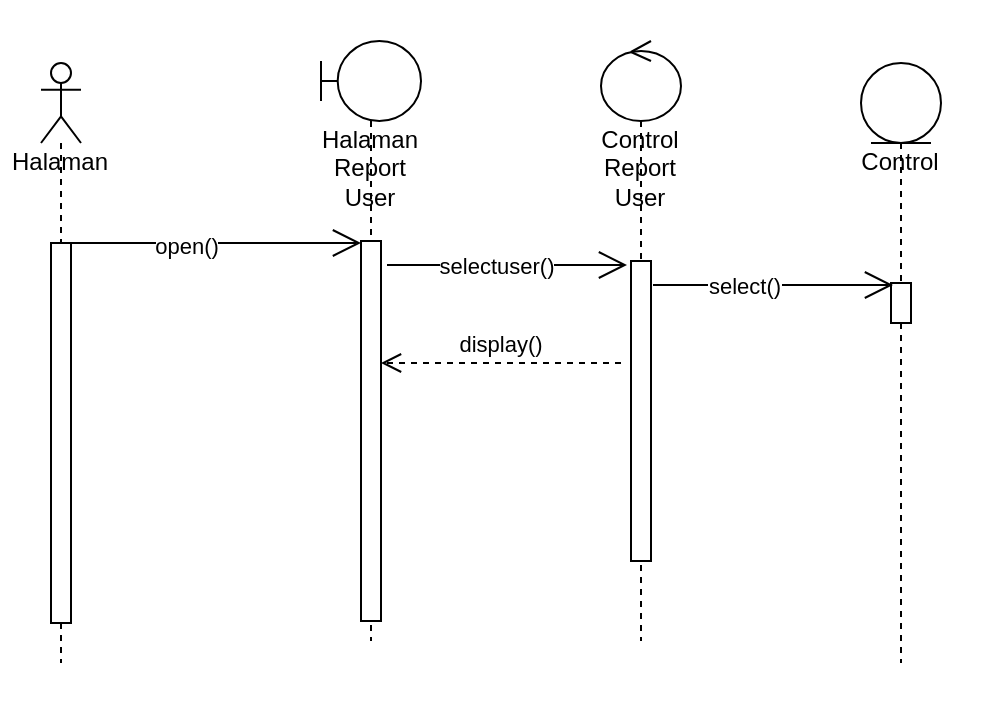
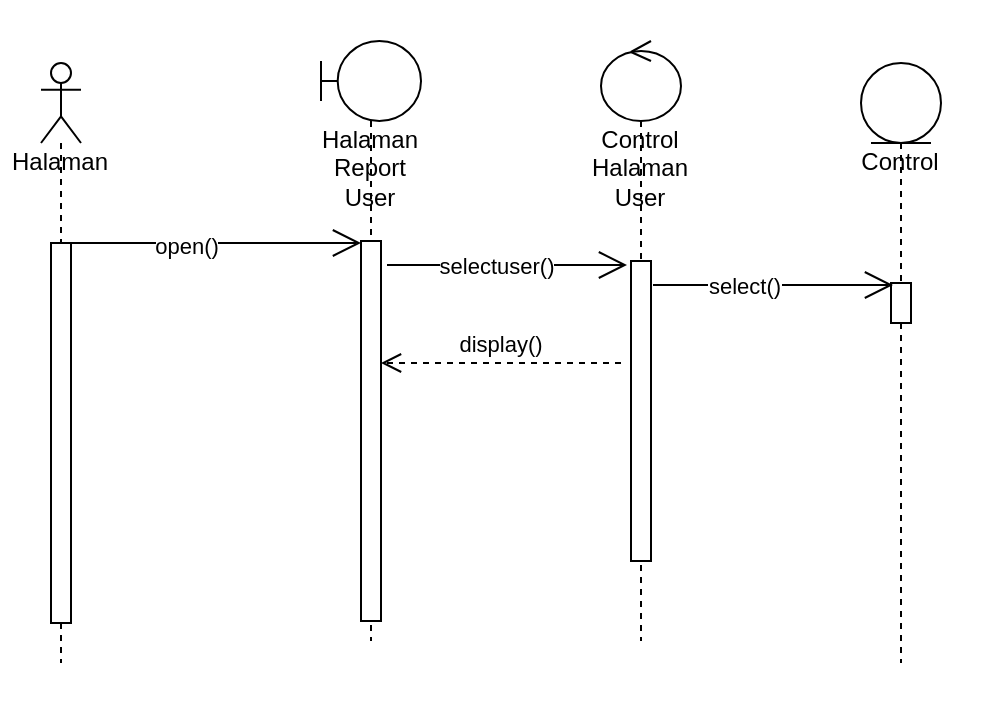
  <mxCell id="0" />
  <mxCell id="1" parent="0" />
  <mxCell id="2" value="Halaman" style="shape=umlLifeline;participant=umlActor;perimeter=lifelinePerimeter;whiteSpace=wrap;html=1;container=1;collapsible=0;recursiveResize=0;verticalAlign=top;spacingTop=36;outlineConnect=0;" vertex="1" parent="1"><mxGeometry x="20" y="31" width="20" height="300" as="geometry" /></mxCell>
  <mxCell id="3" value="" style="html=1;points=[];perimeter=orthogonalPerimeter;" vertex="1" parent="2"><mxGeometry x="5" y="90" width="10" height="190" as="geometry" /></mxCell>
  <mxCell id="4" value="Halaman Report User" style="shape=umlLifeline;participant=umlBoundary;perimeter=lifelinePerimeter;whiteSpace=wrap;html=1;container=1;collapsible=0;recursiveResize=0;verticalAlign=top;spacingTop=36;outlineConnect=0;" vertex="1" parent="1"><mxGeometry x="160" y="20" width="50" height="300" as="geometry" /></mxCell>
  <mxCell id="5" value="" style="html=1;points=[];perimeter=orthogonalPerimeter;" vertex="1" parent="4"><mxGeometry x="20" y="100" width="10" height="190" as="geometry" /></mxCell>
- <mxCell id="6" value="Control Report User" style="shape=umlLifeline;participant=umlControl;perimeter=lifelinePerimeter;whiteSpace=wrap;html=1;container=1;collapsible=0;recursiveResize=0;verticalAlign=top;spacingTop=36;outlineConnect=0;" vertex="1" parent="1"><mxGeometry x="300" y="20" width="40" height="300" as="geometry" /></mxCell>
+ <mxCell id="6" value="Control Halaman User" style="shape=umlLifeline;participant=umlControl;perimeter=lifelinePerimeter;whiteSpace=wrap;html=1;container=1;collapsible=0;recursiveResize=0;verticalAlign=top;spacingTop=36;outlineConnect=0;" vertex="1" parent="1"><mxGeometry x="300" y="20" width="40" height="300" as="geometry" /></mxCell>
  <mxCell id="7" value="" style="html=1;points=[];perimeter=orthogonalPerimeter;" vertex="1" parent="6"><mxGeometry x="15" y="110" width="10" height="150" as="geometry" /></mxCell>
  <mxCell id="8" value="Control" style="shape=umlLifeline;participant=umlEntity;perimeter=lifelinePerimeter;whiteSpace=wrap;html=1;container=1;collapsible=0;recursiveResize=0;verticalAlign=top;spacingTop=36;outlineConnect=0;" vertex="1" parent="1"><mxGeometry x="430" y="31" width="40" height="300" as="geometry" /></mxCell>
  <mxCell id="9" value="" style="html=1;points=[];perimeter=orthogonalPerimeter;" vertex="1" parent="8"><mxGeometry x="15" y="110" width="10" height="20" as="geometry" /></mxCell>
  <mxCell id="10" value="" style="endArrow=open;endFill=1;endSize=12;html=1;rounded=0;" edge="1" parent="1"><mxGeometry width="160" relative="1" as="geometry"><mxPoint x="30" y="121" as="sourcePoint" /><mxPoint x="180" y="121" as="targetPoint" /></mxGeometry></mxCell>
  <mxCell id="11" value="open()" style="edgeLabel;html=1;align=center;verticalAlign=middle;resizable=0;points=[];" vertex="1" connectable="0" parent="10"><mxGeometry x="-0.173" y="-1" relative="1" as="geometry"><mxPoint as="offset" /></mxGeometry></mxCell>
  <mxCell id="12" value="" style="endArrow=open;endFill=1;endSize=12;html=1;rounded=0;" edge="1" parent="1"><mxGeometry width="160" relative="1" as="geometry"><mxPoint x="193" y="132" as="sourcePoint" /><mxPoint x="313" y="132" as="targetPoint" /><Array as="points"><mxPoint x="273" y="132" /></Array></mxGeometry></mxCell>
  <mxCell id="13" value="selectuser()" style="edgeLabel;html=1;align=center;verticalAlign=middle;resizable=0;points=[];" vertex="1" connectable="0" parent="12"><mxGeometry x="-0.343" y="1" relative="1" as="geometry"><mxPoint x="15" y="1" as="offset" /></mxGeometry></mxCell>
  <mxCell id="14" value="" style="endArrow=open;endFill=1;endSize=12;html=1;rounded=0;" edge="1" parent="1"><mxGeometry width="160" relative="1" as="geometry"><mxPoint x="326" y="142" as="sourcePoint" /><mxPoint x="446" y="142" as="targetPoint" /><Array as="points" /></mxGeometry></mxCell>
  <mxCell id="15" value="select()" style="edgeLabel;html=1;align=center;verticalAlign=middle;resizable=0;points=[];" vertex="1" connectable="0" parent="14"><mxGeometry x="-0.25" y="1" relative="1" as="geometry"><mxPoint y="1" as="offset" /></mxGeometry></mxCell>
  <mxCell id="16" value="display()" style="html=1;verticalAlign=bottom;endArrow=open;dashed=1;endSize=8;rounded=0;" edge="1" parent="1" target="5"><mxGeometry relative="1" as="geometry"><mxPoint x="310" y="181" as="sourcePoint" /><mxPoint x="240" y="180.5" as="targetPoint" /></mxGeometry></mxCell>
